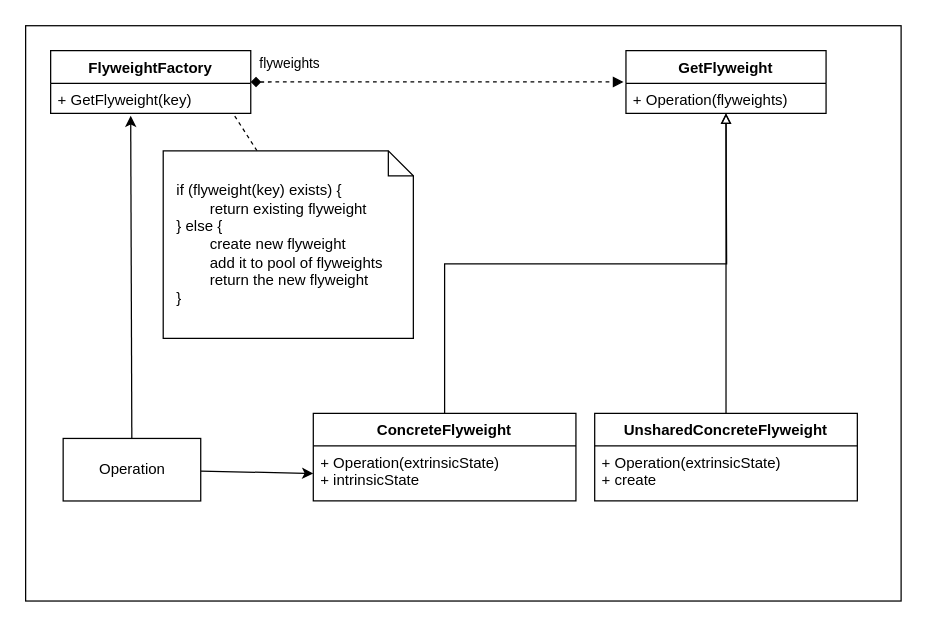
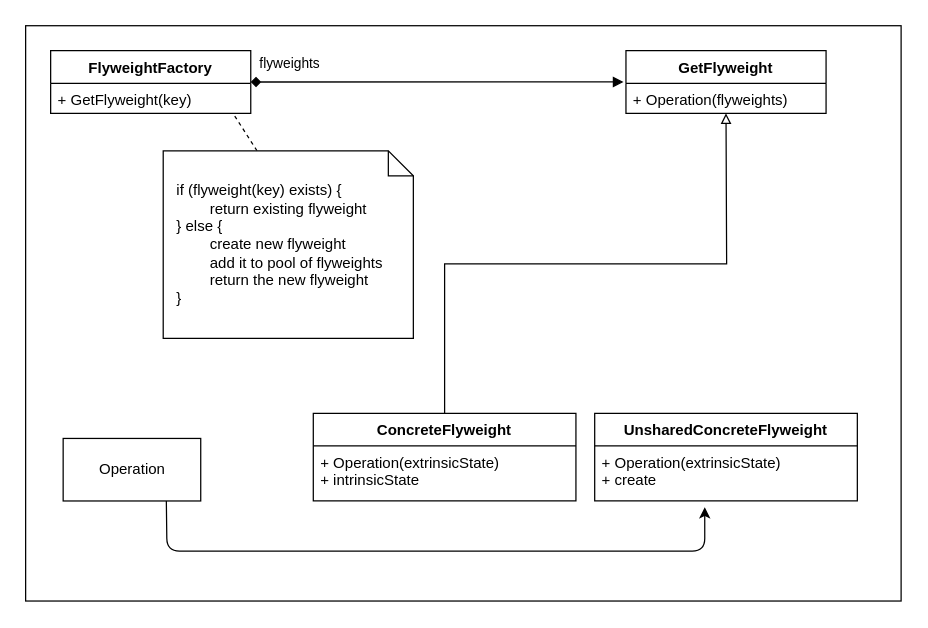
  <mxCell id="0" />
  <mxCell id="1" parent="0" />
  <mxCell id="2" value="" style="rounded=0;whiteSpace=wrap;html=1;" parent="1" vertex="1"><mxGeometry x="20" y="20" width="700" height="460" as="geometry" /></mxCell>
  <mxCell id="3" value="GetFlyweight" style="swimlane;fontStyle=1;align=center;verticalAlign=top;childLayout=stackLayout;horizontal=1;startSize=26;horizontalStack=0;resizeParent=1;resizeParentMax=0;resizeLast=0;collapsible=1;marginBottom=0;whiteSpace=wrap;html=1;" parent="1" vertex="1"><mxGeometry x="500" y="40" width="160" height="50" as="geometry" /></mxCell>
  <mxCell id="4" value="+ Operation(flyweights)" style="text;strokeColor=none;fillColor=none;align=left;verticalAlign=top;spacingLeft=4;spacingRight=4;overflow=hidden;rotatable=0;points=[[0,0.5],[1,0.5]];portConstraint=eastwest;whiteSpace=wrap;html=1;" parent="3" vertex="1"><mxGeometry y="26" width="160" height="24" as="geometry" /></mxCell>
- <mxCell id="5" style="edgeStyle=orthogonalEdgeStyle;rounded=0;orthogonalLoop=1;jettySize=auto;html=1;endArrow=block;endFill=0;" parent="1" source="6" target="3" edge="1"><mxGeometry relative="1" as="geometry" /></mxCell>
  <mxCell id="6" value="UnsharedConcreteFlyweight" style="swimlane;fontStyle=1;align=center;verticalAlign=top;childLayout=stackLayout;horizontal=1;startSize=26;horizontalStack=0;resizeParent=1;resizeParentMax=0;resizeLast=0;collapsible=1;marginBottom=0;whiteSpace=wrap;html=1;" parent="1" vertex="1"><mxGeometry x="475" y="330" width="210" height="70" as="geometry" /></mxCell>
  <mxCell id="7" value="+ Operation(extrinsicState)&lt;br&gt;+ create" style="text;strokeColor=none;fillColor=none;align=left;verticalAlign=top;spacingLeft=4;spacingRight=4;overflow=hidden;rotatable=0;points=[[0,0.5],[1,0.5]];portConstraint=eastwest;whiteSpace=wrap;html=1;" parent="6" vertex="1"><mxGeometry y="26" width="210" height="44" as="geometry" /></mxCell>
- <mxCell id="8" style="edgeStyle=none;html=1;entryX=0.4;entryY=1.083;entryDx=0;entryDy=0;entryPerimeter=0;" parent="1" source="11" target="18" edge="1"><mxGeometry relative="1" as="geometry"><mxPoint x="105" y="100" as="targetPoint" /></mxGeometry></mxCell>
- <mxCell id="9" style="edgeStyle=none;html=1;entryX=0;entryY=0.5;entryDx=0;entryDy=0;" edge="1" parent="1" source="11" target="13"><mxGeometry relative="1" as="geometry" /></mxCell>
+ <mxCell id="10" style="edgeStyle=none;html=1;exitX=0.75;exitY=1;exitDx=0;exitDy=0;entryX=0.419;entryY=1.114;entryDx=0;entryDy=0;entryPerimeter=0;rounded=1;" edge="1" parent="1" source="11" target="7"><mxGeometry relative="1" as="geometry"><Array as="points"><mxPoint x="133" y="440" /><mxPoint x="563" y="440" /></Array></mxGeometry></mxCell>
  <mxCell id="11" value="Operation" style="html=1;" parent="1" vertex="1"><mxGeometry x="50" y="350" width="110" height="50" as="geometry" /></mxCell>
  <mxCell id="12" value="ConcreteFlyweight" style="swimlane;fontStyle=1;align=center;verticalAlign=top;childLayout=stackLayout;horizontal=1;startSize=26;horizontalStack=0;resizeParent=1;resizeParentMax=0;resizeLast=0;collapsible=1;marginBottom=0;whiteSpace=wrap;html=1;" vertex="1" parent="1"><mxGeometry x="250" y="330" width="210" height="70" as="geometry" /></mxCell>
  <mxCell id="13" value="+ Operation(extrinsicState)&lt;br&gt;+ intrinsicState" style="text;strokeColor=none;fillColor=none;align=left;verticalAlign=top;spacingLeft=4;spacingRight=4;overflow=hidden;rotatable=0;points=[[0,0.5],[1,0.5]];portConstraint=eastwest;whiteSpace=wrap;html=1;" vertex="1" parent="12"><mxGeometry y="26" width="210" height="44" as="geometry" /></mxCell>
  <mxCell id="14" style="edgeStyle=orthogonalEdgeStyle;rounded=0;orthogonalLoop=1;jettySize=auto;html=1;endArrow=block;endFill=0;exitX=0.5;exitY=0;exitDx=0;exitDy=0;" edge="1" parent="1" source="12"><mxGeometry relative="1" as="geometry"><mxPoint x="590" y="260" as="sourcePoint" /><mxPoint x="580" y="90" as="targetPoint" /></mxGeometry></mxCell>
- <mxCell id="15" style="edgeStyle=none;rounded=1;html=1;entryX=-0.012;entryY=-0.042;entryDx=0;entryDy=0;entryPerimeter=0;endArrow=block;endFill=1;startArrow=diamond;startFill=1;dashed=1;" edge="1" parent="1" source="17" target="4"><mxGeometry relative="1" as="geometry" /></mxCell>
+ <mxCell id="15" style="edgeStyle=none;rounded=1;html=1;entryX=-0.012;entryY=-0.042;entryDx=0;entryDy=0;entryPerimeter=0;endArrow=block;endFill=1;startArrow=diamond;startFill=1;" edge="1" parent="1" source="17" target="4"><mxGeometry relative="1" as="geometry" /></mxCell>
  <mxCell id="16" value="flyweights" style="edgeLabel;html=1;align=center;verticalAlign=middle;resizable=0;points=[];" vertex="1" connectable="0" parent="15"><mxGeometry x="-0.53" y="-3" relative="1" as="geometry"><mxPoint x="-40" y="-18" as="offset" /></mxGeometry></mxCell>
  <mxCell id="17" value="FlyweightFactory" style="swimlane;fontStyle=1;align=center;verticalAlign=top;childLayout=stackLayout;horizontal=1;startSize=26;horizontalStack=0;resizeParent=1;resizeParentMax=0;resizeLast=0;collapsible=1;marginBottom=0;whiteSpace=wrap;html=1;" vertex="1" parent="1"><mxGeometry x="40" y="40" width="160" height="50" as="geometry" /></mxCell>
  <mxCell id="18" value="+ GetFlyweight(key)" style="text;strokeColor=none;fillColor=none;align=left;verticalAlign=top;spacingLeft=4;spacingRight=4;overflow=hidden;rotatable=0;points=[[0,0.5],[1,0.5]];portConstraint=eastwest;whiteSpace=wrap;html=1;" vertex="1" parent="17"><mxGeometry y="26" width="160" height="24" as="geometry" /></mxCell>
  <mxCell id="19" style="edgeStyle=none;rounded=1;html=1;exitX=0;exitY=0;exitDx=75;exitDy=0;exitPerimeter=0;entryX=0.919;entryY=1.083;entryDx=0;entryDy=0;entryPerimeter=0;dashed=1;endArrow=none;endFill=0;" edge="1" parent="1" source="20" target="18"><mxGeometry relative="1" as="geometry" /></mxCell>
  <mxCell id="20" value="&lt;span style=&quot;&quot;&gt;if (flyweight(key) exists) {&lt;/span&gt;&lt;br style=&quot;&quot;&gt;&lt;span style=&quot;&quot;&gt;&#09;&lt;/span&gt;&lt;span style=&quot;&quot;&gt;&lt;span style=&quot;white-space: pre;&quot;&gt;&#09;&lt;/span&gt;return existing flyweight&lt;/span&gt;&lt;br style=&quot;&quot;&gt;&lt;span style=&quot;&quot;&gt;} else {&lt;/span&gt;&lt;br style=&quot;&quot;&gt;&lt;span style=&quot;&quot;&gt;&#09;&lt;/span&gt;&lt;span style=&quot;&quot;&gt;&lt;span style=&quot;white-space: pre;&quot;&gt;&#09;&lt;/span&gt;create new flyweight&lt;/span&gt;&lt;br style=&quot;&quot;&gt;&lt;span style=&quot;&quot;&gt;&#09;&lt;/span&gt;&lt;span style=&quot;&quot;&gt;&lt;span style=&quot;white-space: pre;&quot;&gt;&#09;&lt;/span&gt;add it to pool of flyweights&lt;/span&gt;&lt;br style=&quot;&quot;&gt;&lt;span style=&quot;&quot;&gt;&#09;&lt;/span&gt;&lt;span style=&quot;&quot;&gt;&lt;span style=&quot;white-space: pre;&quot;&gt;&#09;&lt;/span&gt;return the new flyweight&lt;/span&gt;&lt;br style=&quot;&quot;&gt;&lt;span style=&quot;&quot;&gt;}&lt;/span&gt;" style="shape=note;size=20;whiteSpace=wrap;html=1;labelBorderColor=none;align=left;spacingLeft=9;" vertex="1" parent="1"><mxGeometry x="130" y="120" width="200" height="150" as="geometry" /></mxCell>
